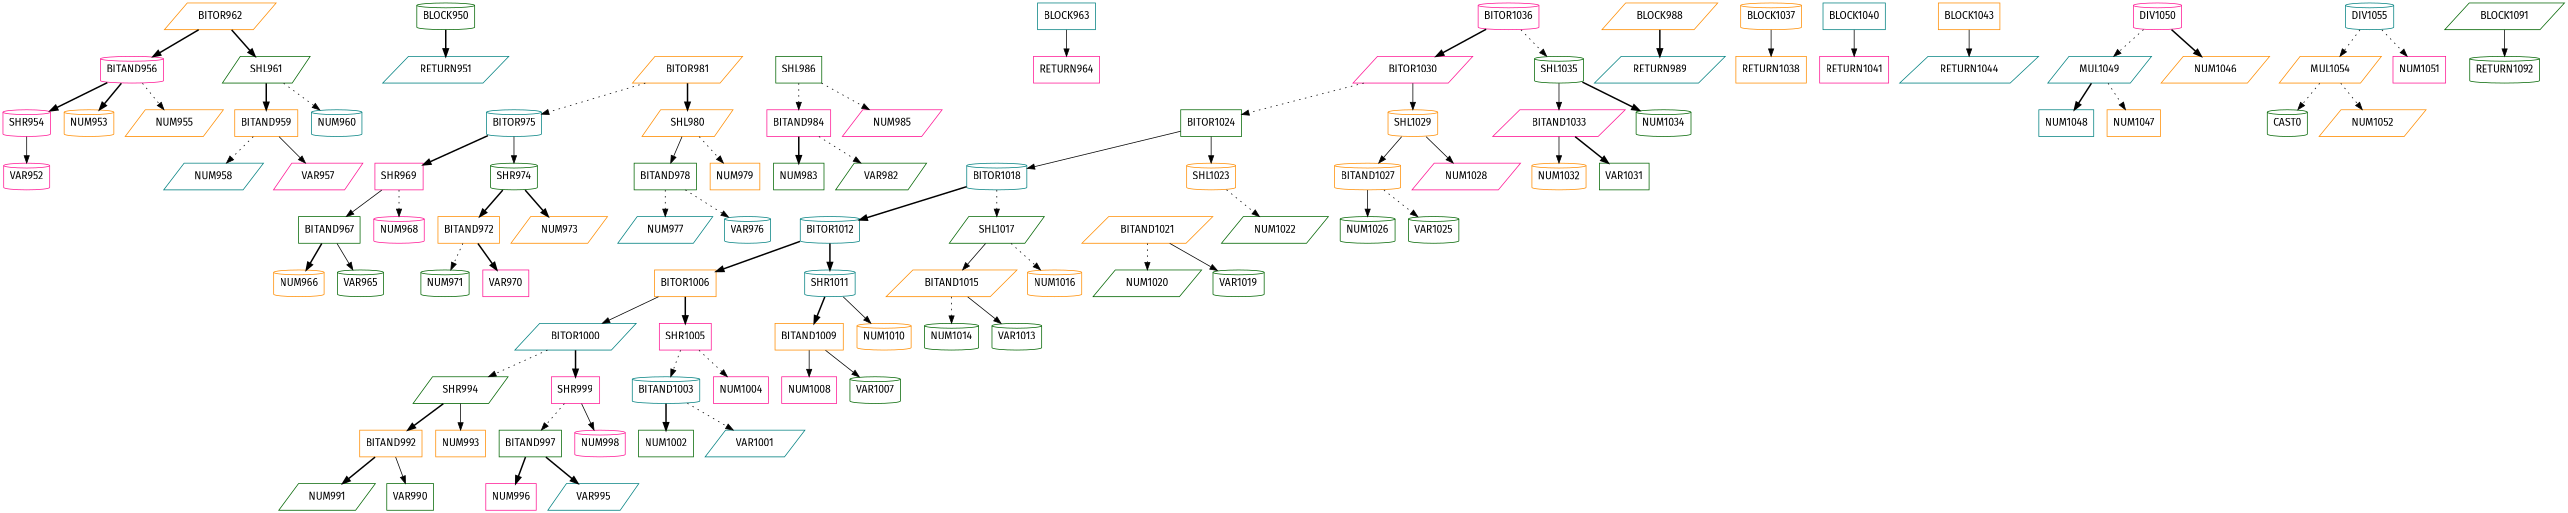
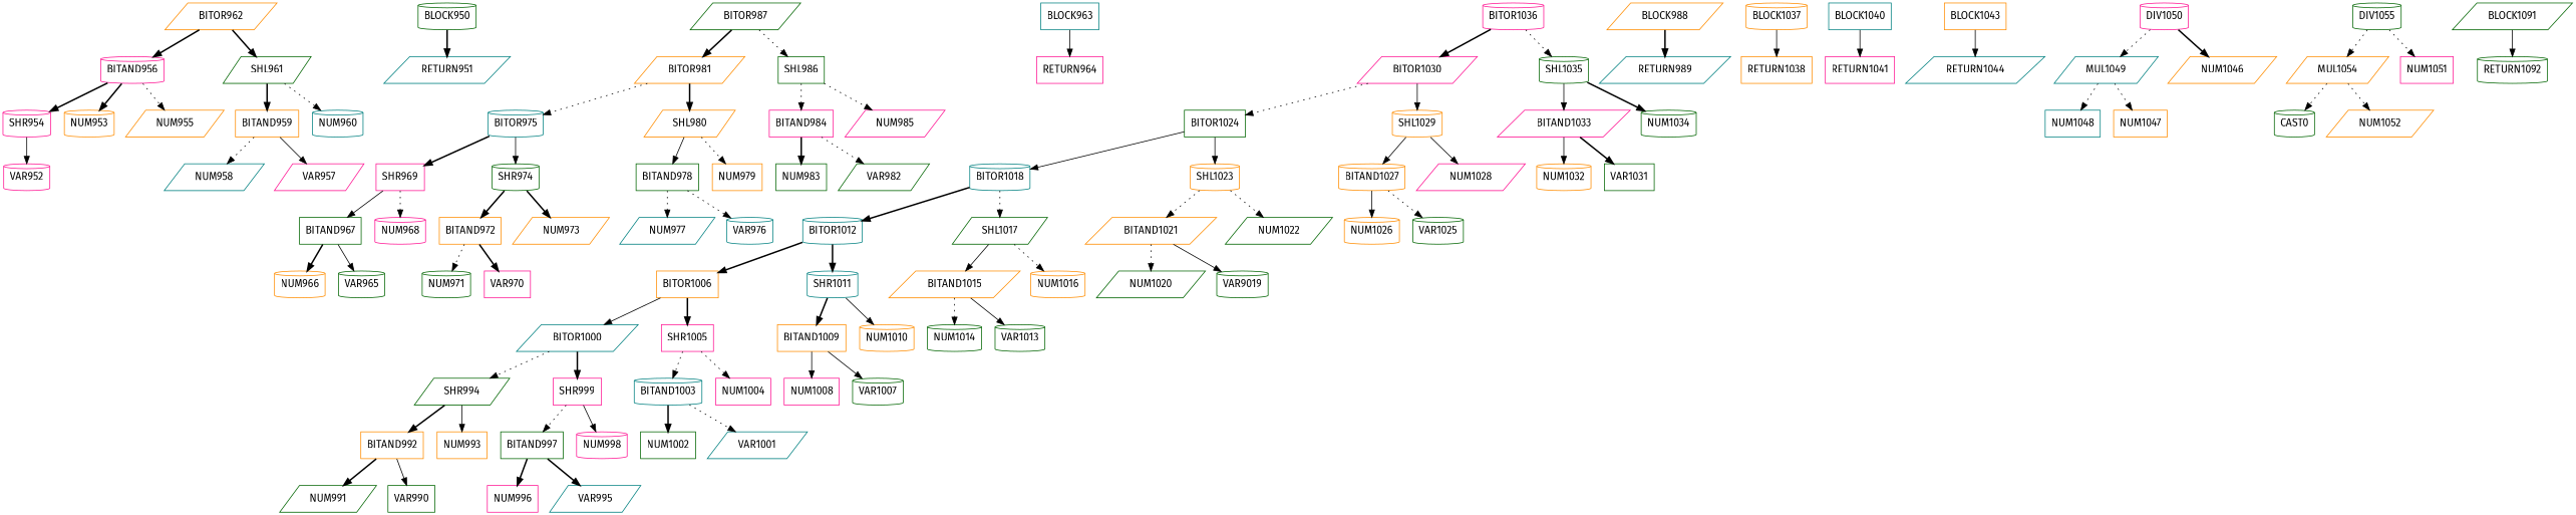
  digraph {
    fontname="Fira Sans"
    node [color=darkorange fontname="Fira Sans" shape=cylinder]
    edge [fontname="Fira Sans" style=dotted]
    SHR954 [color=deeppink]
    VAR952 [color=deeppink]
    BITAND956 [color=deeppink]
    NUM953
    NUM955 [shape=parallelogram]
    BITAND959 [shape=box]
    NUM958 [color=teal shape=parallelogram]
    VAR957 [color=deeppink shape=parallelogram]
    SHL961 [color=darkgreen shape=parallelogram]
    NUM960 [color=teal]
    BITOR962 [shape=parallelogram]
    BLOCK950 [color=darkgreen]
    RETURN951 [color=teal shape=parallelogram]
    BITAND967 [color=darkgreen shape=box]
    NUM966
    VAR965 [color=darkgreen]
    SHR969 [color=deeppink shape=box]
    NUM968 [color=deeppink]
    BITAND972 [shape=box]
    NUM971 [color=darkgreen]
    VAR970 [color=deeppink shape=box]
    SHR974 [color=darkgreen]
    NUM973 [shape=parallelogram]
    BITOR975 [color=teal]
    BITAND978 [color=darkgreen shape=box]
    NUM977 [color=teal shape=parallelogram]
    VAR976 [color=teal]
    SHL980 [shape=parallelogram]
    NUM979 [shape=box]
    BITOR981 [shape=parallelogram]
    BITAND984 [color=deeppink shape=box]
    NUM983 [color=darkgreen shape=box]
    VAR982 [color=darkgreen shape=parallelogram]
    SHL986 [color=darkgreen shape=box]
    NUM985 [color=deeppink shape=parallelogram]
+   BITOR987 [color=darkgreen shape=parallelogram]
    BLOCK963 [color=teal shape=box]
    RETURN964 [color=deeppink shape=box]
    BITAND992 [shape=box]
    NUM991 [color=darkgreen shape=parallelogram]
    VAR990 [color=darkgreen shape=box]
    SHR994 [color=darkgreen shape=parallelogram]
    NUM993 [shape=box]
    BITAND997 [color=darkgreen shape=box]
    NUM996 [color=deeppink shape=box]
    VAR995 [color=teal shape=parallelogram]
    SHR999 [color=deeppink shape=box]
    NUM998 [color=deeppink]
    BITOR1000 [color=teal shape=parallelogram]
    BITAND1003 [color=teal]
    NUM1002 [color=darkgreen shape=box]
    VAR1001 [color=teal shape=parallelogram]
    SHR1005 [color=deeppink shape=box]
    NUM1004 [color=deeppink shape=box]
    BITOR1006 [shape=box]
    BITAND1009 [shape=box]
    NUM1008 [color=deeppink shape=box]
    VAR1007 [color=darkgreen]
    SHR1011 [color=teal]
    NUM1010
    BITOR1012 [color=teal]
    BITAND1015 [shape=parallelogram]
    NUM1014 [color=darkgreen]
    VAR1013 [color=darkgreen]
    SHL1017 [color=darkgreen shape=parallelogram]
    NUM1016
    BITOR1018 [color=teal]
    BITAND1021 [shape=parallelogram]
    NUM1020 [color=darkgreen shape=parallelogram]
-   VAR1019 [color=darkgreen]
+   VAR1019 [color=darkgreen label=VAR9019]
    SHL1023
    NUM1022 [color=darkgreen shape=parallelogram]
    BITOR1024 [color=darkgreen shape=box]
    BITAND1027
-   NUM1026 [color=darkgreen]
+   NUM1026
    VAR1025 [color=darkgreen]
    SHL1029
    NUM1028 [color=deeppink shape=parallelogram]
    BITOR1030 [color=deeppink shape=parallelogram]
    BITAND1033 [color=deeppink shape=parallelogram]
    NUM1032
    VAR1031 [color=darkgreen shape=box]
    SHL1035 [color=darkgreen]
    NUM1034 [color=darkgreen]
    BITOR1036 [color=deeppink]
    BLOCK988 [shape=parallelogram]
    RETURN989 [color=teal shape=parallelogram]
    RETURN1038 [shape=box]
    BLOCK1037
    BLOCK1040 [color=teal shape=box]
    RETURN1041 [color=deeppink shape=box]
    BLOCK1043 [shape=box]
    RETURN1044 [color=teal shape=parallelogram]
    MUL1049 [color=teal shape=parallelogram]
    NUM1048 [color=teal shape=box]
    NUM1047 [shape=box]
    DIV1050 [color=deeppink]
    NUM1046 [shape=parallelogram]
    MUL1054 [shape=parallelogram]
    CAST0 [color=darkgreen]
    NUM1052 [shape=parallelogram]
-   DIV1055 [color=teal]
+   DIV1055 [color=darkgreen]
    NUM1051 [color=deeppink shape=box]
    BLOCK1091 [color=darkgreen shape=parallelogram]
    RETURN1092 [color=darkgreen]
    SHR954 -> VAR952 [style=solid]
    BITAND956 -> SHR954 [style=bold]
    BITAND956 -> NUM953 [style=bold]
    BITAND956 -> NUM955
    BITAND959 -> NUM958
    BITAND959 -> VAR957 [style=solid]
    SHL961 -> BITAND959 [style=bold]
    SHL961 -> NUM960
    BITOR962 -> BITAND956 [style=bold]
    BITOR962 -> SHL961 [style=bold]
    BLOCK950 -> RETURN951 [style=bold]
    BITAND967 -> NUM966 [style=bold]
    BITAND967 -> VAR965 [style=solid]
    SHR969 -> BITAND967 [style=solid]
    SHR969 -> NUM968
    BITAND972 -> NUM971
    BITAND972 -> VAR970 [style=bold]
    SHR974 -> BITAND972 [style=bold]
    SHR974 -> NUM973 [style=bold]
    BITOR975 -> SHR969 [style=bold]
    BITOR975 -> SHR974 [style=solid]
    BITAND978 -> NUM977
    BITAND978 -> VAR976
    SHL980 -> BITAND978 [style=solid]
    SHL980 -> NUM979
    BITOR981 -> BITOR975
    BITOR981 -> SHL980 [style=bold]
    BITAND984 -> NUM983 [style=bold]
    BITAND984 -> VAR982
    SHL986 -> BITAND984
    SHL986 -> NUM985
+   BITOR987 -> BITOR981 [style=bold]
+   BITOR987 -> SHL986
    BLOCK963 -> RETURN964 [style=solid]
    BITAND992 -> NUM991 [style=bold]
    BITAND992 -> VAR990 [style=solid]
    SHR994 -> BITAND992 [style=bold]
    SHR994 -> NUM993 [style=solid]
    BITAND997 -> NUM996 [style=bold]
    BITAND997 -> VAR995 [style=bold]
    SHR999 -> BITAND997
    SHR999 -> NUM998 [style=solid]
    BITOR1000 -> SHR994
    BITOR1000 -> SHR999 [style=bold]
    BITAND1003 -> NUM1002 [style=bold]
    BITAND1003 -> VAR1001
    SHR1005 -> BITAND1003
    SHR1005 -> NUM1004
    BITOR1006 -> BITOR1000 [style=solid]
    BITOR1006 -> SHR1005 [style=bold]
    BITAND1009 -> NUM1008 [style=solid]
    BITAND1009 -> VAR1007 [style=solid]
    SHR1011 -> BITAND1009 [style=bold]
    SHR1011 -> NUM1010 [style=solid]
    BITOR1012 -> BITOR1006 [style=bold]
    BITOR1012 -> SHR1011 [style=bold]
    BITAND1015 -> NUM1014
    BITAND1015 -> VAR1013 [style=solid]
    SHL1017 -> BITAND1015 [style=solid]
    SHL1017 -> NUM1016
    BITOR1018 -> BITOR1012 [style=bold]
    BITOR1018 -> SHL1017
    BITAND1021 -> NUM1020
    BITAND1021 -> VAR1019 [style=solid]
+   SHL1023 -> BITAND1021
    SHL1023 -> NUM1022
    BITOR1024 -> BITOR1018 [style=solid]
    BITOR1024 -> SHL1023 [style=solid]
    BITAND1027 -> NUM1026 [style=solid]
    BITAND1027 -> VAR1025
    SHL1029 -> BITAND1027 [style=solid]
    SHL1029 -> NUM1028 [style=solid]
    BITOR1030 -> BITOR1024
    BITOR1030 -> SHL1029 [style=solid]
    BITAND1033 -> NUM1032 [style=solid]
    BITAND1033 -> VAR1031 [style=bold]
    SHL1035 -> BITAND1033 [style=solid]
    SHL1035 -> NUM1034 [style=bold]
    BITOR1036 -> BITOR1030 [style=bold]
    BITOR1036 -> SHL1035
    BLOCK988 -> RETURN989 [style=bold]
    BLOCK1037 -> RETURN1038 [style=solid]
    BLOCK1040 -> RETURN1041 [style=solid]
    BLOCK1043 -> RETURN1044 [style=solid]
-   MUL1049 -> NUM1048 [style=bold]
+   MUL1049 -> NUM1048
    MUL1049 -> NUM1047
    DIV1050 -> MUL1049
    DIV1050 -> NUM1046 [style=bold]
    MUL1054 -> CAST0
    MUL1054 -> NUM1052
    DIV1055 -> MUL1054
    DIV1055 -> NUM1051
    BLOCK1091 -> RETURN1092 [style=solid]
  }
